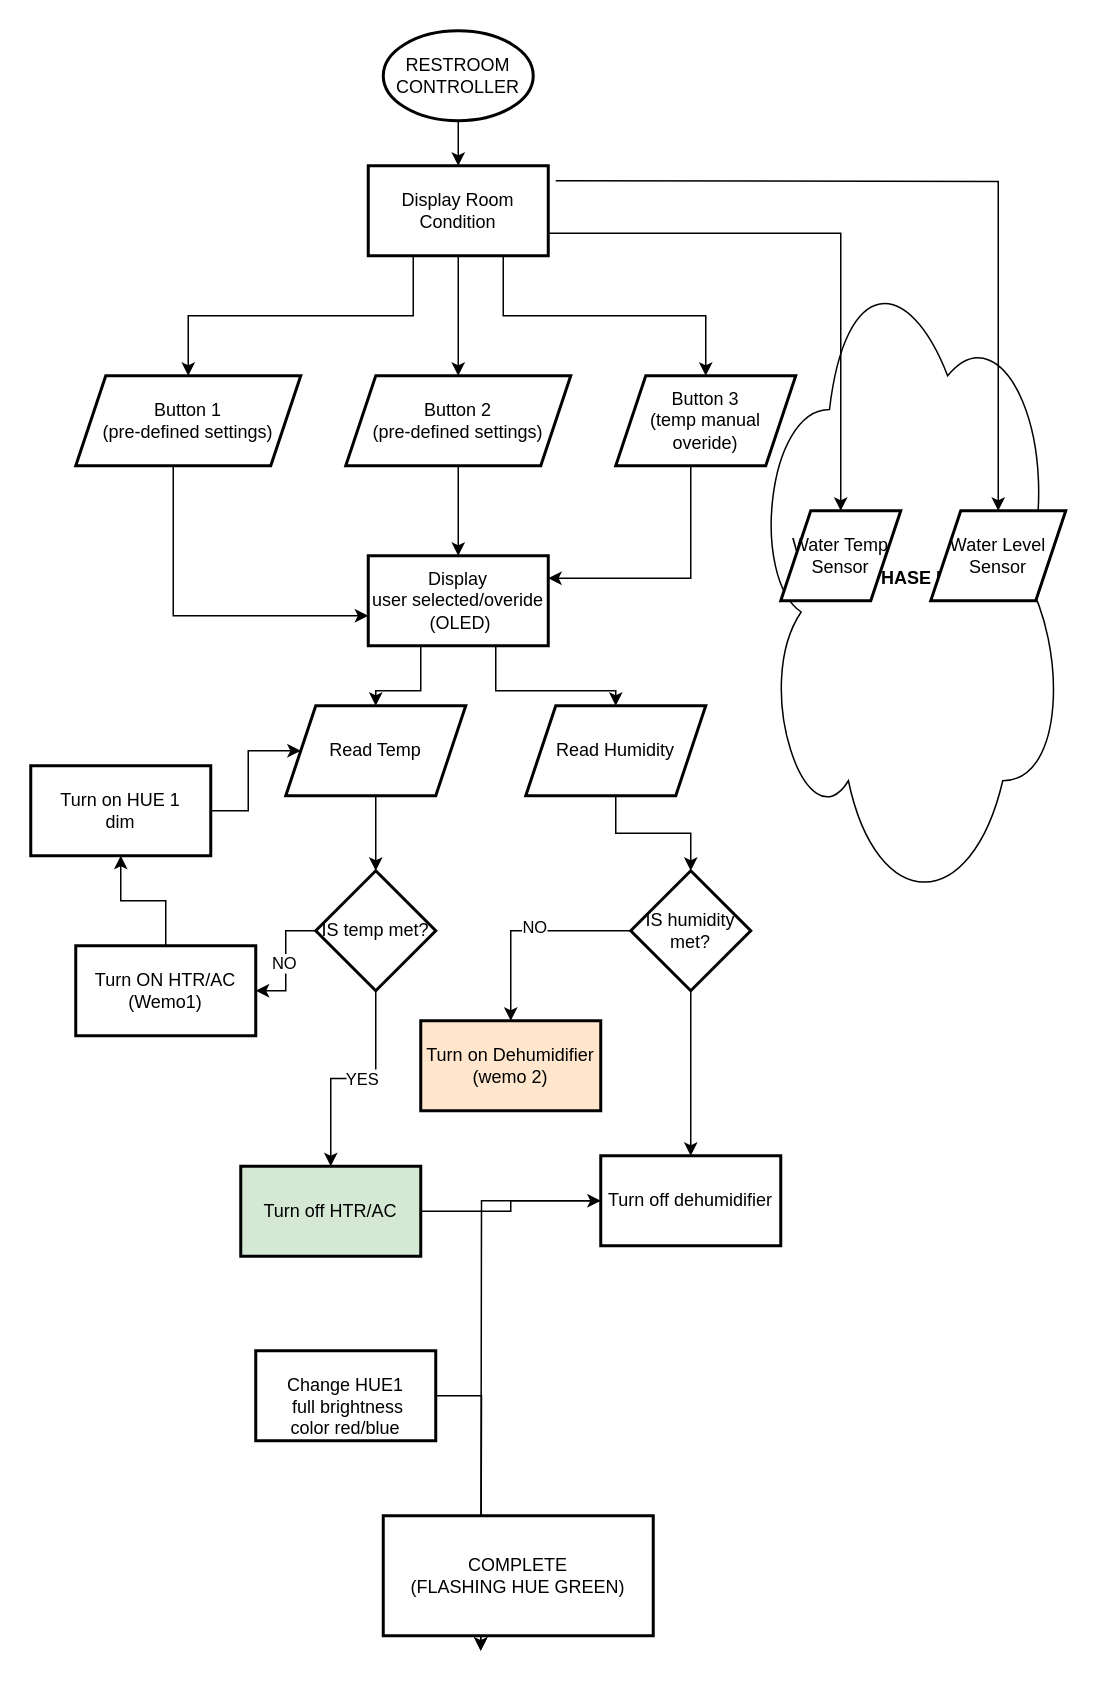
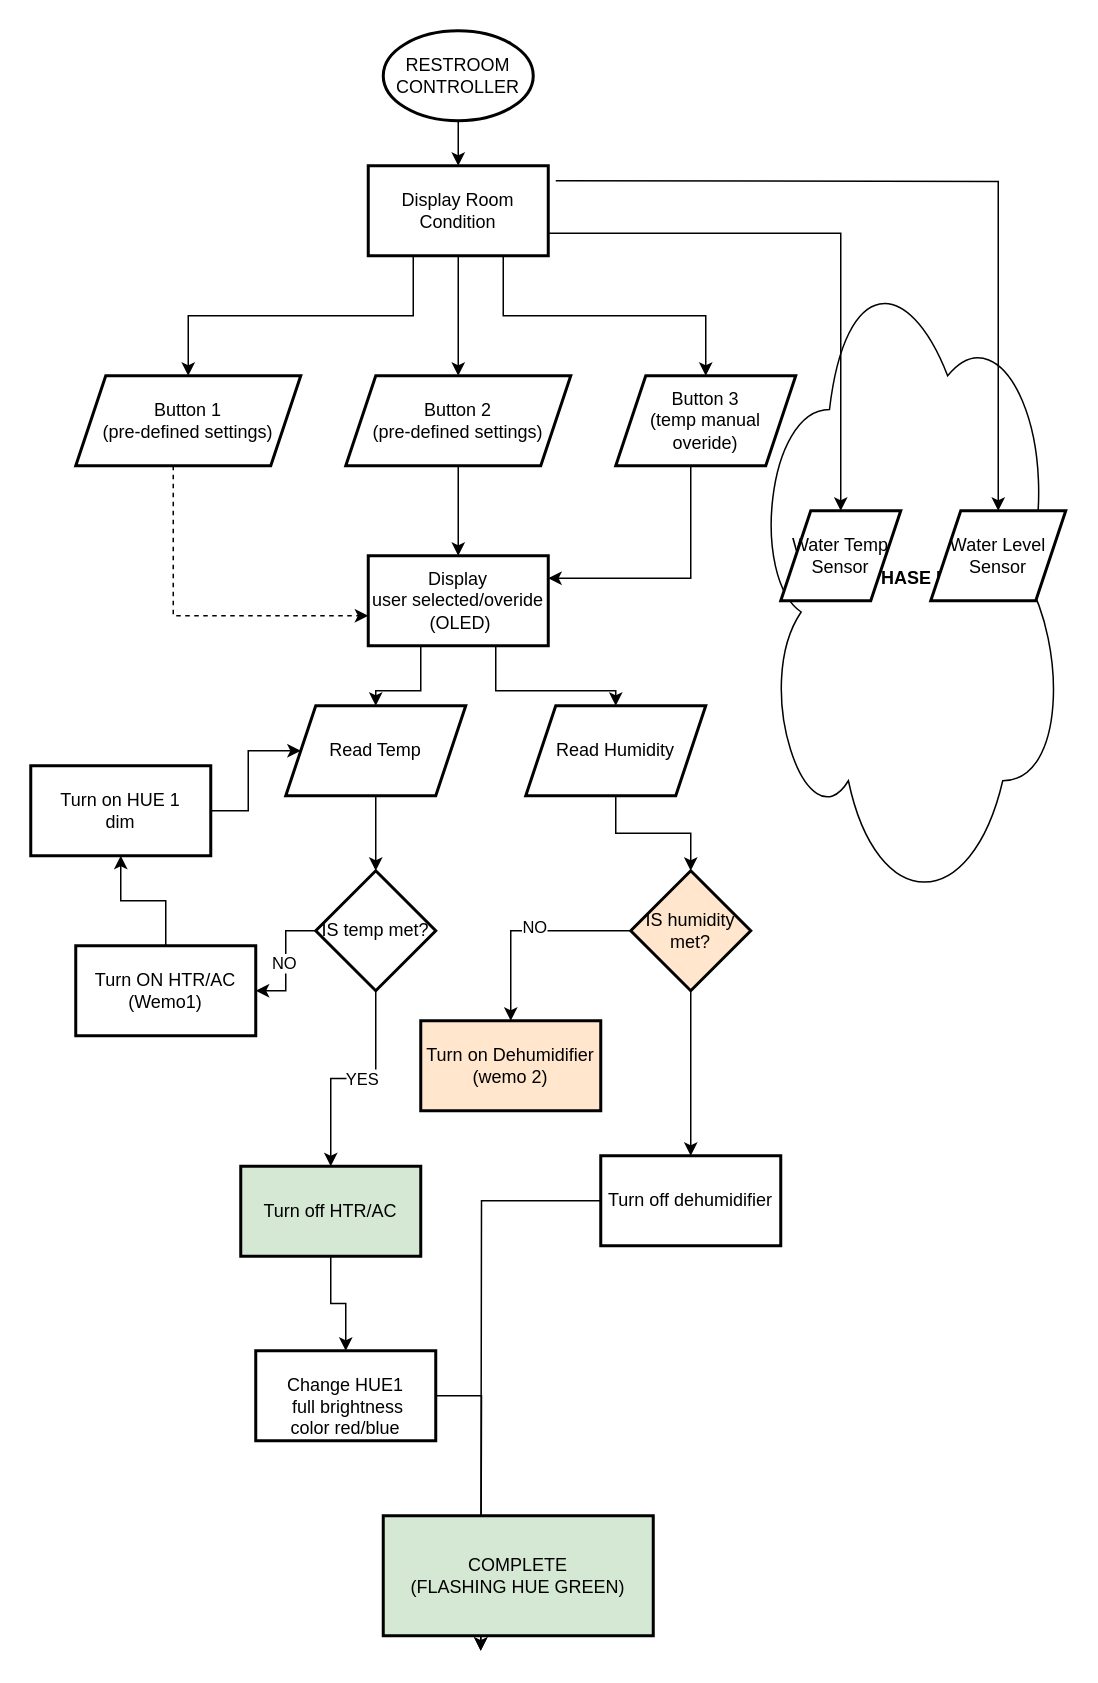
  <mxCell id="0" />
  <mxCell id="1" parent="0" />
  <mxCell id="2" value="&lt;b&gt;PHASE II&lt;/b&gt;" style="ellipse;shape=cloud;whiteSpace=wrap;html=1;" vertex="1" parent="1"><mxGeometry x="500" y="160" width="210" height="450" as="geometry" /></mxCell>
  <mxCell id="3" value="" style="edgeStyle=orthogonalEdgeStyle;rounded=0;orthogonalLoop=1;jettySize=auto;html=1;" edge="1" parent="1" source="4" target="10"><mxGeometry relative="1" as="geometry" /></mxCell>
  <mxCell id="4" value="RESTROOM CONTROLLER" style="strokeWidth=2;html=1;shape=mxgraph.flowchart.start_1;whiteSpace=wrap;" vertex="1" parent="1"><mxGeometry x="255" y="20" width="100" height="60" as="geometry" /></mxCell>
  <mxCell id="5" value="" style="edgeStyle=orthogonalEdgeStyle;rounded=0;orthogonalLoop=1;jettySize=auto;html=1;exitX=0.25;exitY=1;exitDx=0;exitDy=0;" edge="1" parent="1" source="10" target="12"><mxGeometry relative="1" as="geometry" /></mxCell>
  <mxCell id="6" value="" style="edgeStyle=orthogonalEdgeStyle;rounded=0;orthogonalLoop=1;jettySize=auto;html=1;" edge="1" parent="1" source="10" target="14"><mxGeometry relative="1" as="geometry" /></mxCell>
  <mxCell id="7" value="" style="edgeStyle=orthogonalEdgeStyle;rounded=0;orthogonalLoop=1;jettySize=auto;html=1;exitX=0.75;exitY=1;exitDx=0;exitDy=0;" edge="1" parent="1" source="10" target="16"><mxGeometry relative="1" as="geometry" /></mxCell>
  <mxCell id="8" value="" style="edgeStyle=orthogonalEdgeStyle;rounded=0;orthogonalLoop=1;jettySize=auto;html=1;" edge="1" parent="1" target="46"><mxGeometry relative="1" as="geometry"><mxPoint x="370" y="120" as="sourcePoint" /></mxGeometry></mxCell>
  <mxCell id="9" style="edgeStyle=orthogonalEdgeStyle;rounded=0;orthogonalLoop=1;jettySize=auto;html=1;exitX=1;exitY=0.75;exitDx=0;exitDy=0;" edge="1" parent="1" source="10" target="45"><mxGeometry relative="1" as="geometry" /></mxCell>
  <mxCell id="10" value="Display Room Condition" style="whiteSpace=wrap;html=1;strokeWidth=2;" vertex="1" parent="1"><mxGeometry x="245" y="110" width="120" height="60" as="geometry" /></mxCell>
- <mxCell id="11" value="" style="edgeStyle=orthogonalEdgeStyle;rounded=0;orthogonalLoop=1;jettySize=auto;html=1;" edge="1" parent="1" source="12" target="19"><mxGeometry relative="1" as="geometry"><Array as="points"><mxPoint x="115" y="410" /><mxPoint x="315" y="410" /></Array></mxGeometry></mxCell>
+ <mxCell id="11" value="" style="edgeStyle=orthogonalEdgeStyle;rounded=0;orthogonalLoop=1;jettySize=auto;html=1;dashed=1;" edge="1" parent="1" source="12" target="19"><mxGeometry relative="1" as="geometry"><Array as="points"><mxPoint x="115" y="410" /><mxPoint x="315" y="410" /></Array></mxGeometry></mxCell>
  <mxCell id="12" value="Button 1&lt;div&gt;(pre-defined settings)&lt;/div&gt;" style="shape=parallelogram;perimeter=parallelogramPerimeter;whiteSpace=wrap;html=1;fixedSize=1;strokeWidth=2;" vertex="1" parent="1"><mxGeometry x="50" y="250" width="150" height="60" as="geometry" /></mxCell>
  <mxCell id="13" value="" style="edgeStyle=orthogonalEdgeStyle;rounded=0;orthogonalLoop=1;jettySize=auto;html=1;" edge="1" parent="1" source="14" target="19"><mxGeometry relative="1" as="geometry" /></mxCell>
  <mxCell id="14" value="Button 2&lt;div&gt;(pre-defined settings)&lt;/div&gt;" style="shape=parallelogram;perimeter=parallelogramPerimeter;whiteSpace=wrap;html=1;fixedSize=1;strokeWidth=2;" vertex="1" parent="1"><mxGeometry x="230" y="250" width="150" height="60" as="geometry" /></mxCell>
  <mxCell id="15" style="edgeStyle=orthogonalEdgeStyle;rounded=0;orthogonalLoop=1;jettySize=auto;html=1;entryX=1;entryY=0.25;entryDx=0;entryDy=0;" edge="1" parent="1" source="16" target="19"><mxGeometry relative="1" as="geometry"><Array as="points"><mxPoint x="460" y="385" /></Array></mxGeometry></mxCell>
  <mxCell id="16" value="Button 3&lt;div&gt;(temp manual overide)&lt;/div&gt;" style="shape=parallelogram;perimeter=parallelogramPerimeter;whiteSpace=wrap;html=1;fixedSize=1;strokeWidth=2;" vertex="1" parent="1"><mxGeometry x="410" y="250" width="120" height="60" as="geometry" /></mxCell>
  <mxCell id="17" value="" style="edgeStyle=orthogonalEdgeStyle;rounded=0;orthogonalLoop=1;jettySize=auto;html=1;" edge="1" parent="1" source="19" target="21"><mxGeometry relative="1" as="geometry"><Array as="points"><mxPoint x="280" y="460" /><mxPoint x="250" y="460" /></Array></mxGeometry></mxCell>
  <mxCell id="18" value="" style="edgeStyle=orthogonalEdgeStyle;rounded=0;orthogonalLoop=1;jettySize=auto;html=1;" edge="1" parent="1" source="19" target="23"><mxGeometry relative="1" as="geometry"><Array as="points"><mxPoint x="330" y="460" /><mxPoint x="410" y="460" /></Array></mxGeometry></mxCell>
  <mxCell id="19" value="Display&lt;div&gt;user selected/overide&lt;/div&gt;&lt;div&gt;&amp;nbsp;(OLED)&lt;/div&gt;" style="whiteSpace=wrap;html=1;strokeWidth=2;" vertex="1" parent="1"><mxGeometry x="245" y="370" width="120" height="60" as="geometry" /></mxCell>
  <mxCell id="20" value="" style="edgeStyle=orthogonalEdgeStyle;rounded=0;orthogonalLoop=1;jettySize=auto;html=1;" edge="1" parent="1" source="21" target="28"><mxGeometry relative="1" as="geometry" /></mxCell>
  <mxCell id="21" value="Read Temp" style="shape=parallelogram;perimeter=parallelogramPerimeter;whiteSpace=wrap;html=1;fixedSize=1;strokeWidth=2;" vertex="1" parent="1"><mxGeometry x="190" y="470" width="120" height="60" as="geometry" /></mxCell>
  <mxCell id="22" value="" style="edgeStyle=orthogonalEdgeStyle;rounded=0;orthogonalLoop=1;jettySize=auto;html=1;" edge="1" parent="1" source="23" target="38"><mxGeometry relative="1" as="geometry" /></mxCell>
  <mxCell id="23" value="Read Humidity" style="shape=parallelogram;perimeter=parallelogramPerimeter;whiteSpace=wrap;html=1;fixedSize=1;strokeWidth=2;" vertex="1" parent="1"><mxGeometry x="350" y="470" width="120" height="60" as="geometry" /></mxCell>
  <mxCell id="24" value="" style="edgeStyle=orthogonalEdgeStyle;rounded=0;orthogonalLoop=1;jettySize=auto;html=1;" edge="1" parent="1" source="28" target="30"><mxGeometry relative="1" as="geometry" /></mxCell>
  <mxCell id="25" value="YES" style="edgeLabel;html=1;align=center;verticalAlign=middle;resizable=0;points=[];" vertex="1" connectable="0" parent="24"><mxGeometry x="-0.076" relative="1" as="geometry"><mxPoint as="offset" /></mxGeometry></mxCell>
  <mxCell id="26" value="" style="edgeStyle=orthogonalEdgeStyle;rounded=0;orthogonalLoop=1;jettySize=auto;html=1;" edge="1" parent="1" source="28" target="32"><mxGeometry relative="1" as="geometry" /></mxCell>
  <mxCell id="27" value="NO" style="edgeLabel;html=1;align=center;verticalAlign=middle;resizable=0;points=[];" vertex="1" connectable="0" parent="26"><mxGeometry x="0.033" y="-2" relative="1" as="geometry"><mxPoint as="offset" /></mxGeometry></mxCell>
  <mxCell id="28" value="IS temp met?" style="rhombus;whiteSpace=wrap;html=1;strokeWidth=2;" vertex="1" parent="1"><mxGeometry x="210" y="580" width="80" height="80" as="geometry" /></mxCell>
- <mxCell id="29" value="" style="edgeStyle=orthogonalEdgeStyle;rounded=0;orthogonalLoop=1;jettySize=auto;html=1;" edge="1" parent="1" source="30" target="43"><mxGeometry relative="1" as="geometry" /></mxCell>
+ <mxCell id="29" value="" style="edgeStyle=orthogonalEdgeStyle;rounded=0;orthogonalLoop=1;jettySize=auto;html=1;" edge="1" parent="1" source="30" target="41"><mxGeometry relative="1" as="geometry" /></mxCell>
  <mxCell id="30" value="Turn off HTR/AC" style="whiteSpace=wrap;html=1;strokeWidth=2;fillColor=#d5e8d4;" vertex="1" parent="1"><mxGeometry x="160" y="777" width="120" height="60" as="geometry" /></mxCell>
  <mxCell id="31" value="" style="edgeStyle=orthogonalEdgeStyle;rounded=0;orthogonalLoop=1;jettySize=auto;html=1;" edge="1" parent="1" source="32" target="34"><mxGeometry relative="1" as="geometry" /></mxCell>
  <mxCell id="32" value="Turn ON HTR/AC&lt;div&gt;(Wemo1)&lt;/div&gt;" style="whiteSpace=wrap;html=1;strokeWidth=2;" vertex="1" parent="1"><mxGeometry x="50" y="630" width="120" height="60" as="geometry" /></mxCell>
  <mxCell id="33" value="" style="edgeStyle=orthogonalEdgeStyle;rounded=0;orthogonalLoop=1;jettySize=auto;html=1;" edge="1" parent="1" source="34" target="21"><mxGeometry relative="1" as="geometry" /></mxCell>
  <mxCell id="34" value="Turn on HUE 1&lt;div&gt;dim&lt;/div&gt;" style="whiteSpace=wrap;html=1;strokeWidth=2;" vertex="1" parent="1"><mxGeometry x="20" y="510" width="120" height="60" as="geometry" /></mxCell>
  <mxCell id="35" value="" style="edgeStyle=orthogonalEdgeStyle;rounded=0;orthogonalLoop=1;jettySize=auto;html=1;" edge="1" parent="1" source="38" target="39"><mxGeometry relative="1" as="geometry" /></mxCell>
  <mxCell id="36" value="NO" style="edgeLabel;html=1;align=center;verticalAlign=middle;resizable=0;points=[];" vertex="1" connectable="0" parent="35"><mxGeometry x="-0.067" y="-3" relative="1" as="geometry"><mxPoint as="offset" /></mxGeometry></mxCell>
  <mxCell id="37" value="" style="edgeStyle=orthogonalEdgeStyle;rounded=0;orthogonalLoop=1;jettySize=auto;html=1;" edge="1" parent="1" source="38" target="43"><mxGeometry relative="1" as="geometry" /></mxCell>
- <mxCell id="38" value="IS humidity met?" style="rhombus;whiteSpace=wrap;html=1;strokeWidth=2;" vertex="1" parent="1"><mxGeometry x="420" y="580" width="80" height="80" as="geometry" /></mxCell>
+ <mxCell id="38" value="IS humidity met?" style="rhombus;whiteSpace=wrap;html=1;strokeWidth=2;fillColor=#ffe6cc;" vertex="1" parent="1"><mxGeometry x="420" y="580" width="80" height="80" as="geometry" /></mxCell>
  <mxCell id="39" value="Turn on Dehumidifier&lt;div&gt;(wemo 2)&lt;/div&gt;" style="whiteSpace=wrap;html=1;strokeWidth=2;fillColor=#ffe6cc;" vertex="1" parent="1"><mxGeometry x="280" y="680" width="120" height="60" as="geometry" /></mxCell>
  <mxCell id="40" style="edgeStyle=orthogonalEdgeStyle;rounded=0;orthogonalLoop=1;jettySize=auto;html=1;" edge="1" parent="1" source="41"><mxGeometry relative="1" as="geometry"><mxPoint x="320" y="1100" as="targetPoint" /></mxGeometry></mxCell>
  <mxCell id="41" value="&lt;div&gt;&lt;br&gt;&lt;/div&gt;&lt;div&gt;&lt;div&gt;Change HUE1&lt;/div&gt;&lt;div&gt;&amp;nbsp;full brightness&lt;/div&gt;&lt;/div&gt;&lt;div&gt;color red/blue&lt;/div&gt;" style="whiteSpace=wrap;html=1;strokeWidth=2;" vertex="1" parent="1"><mxGeometry x="170" y="900" width="120" height="60" as="geometry" /></mxCell>
  <mxCell id="42" value="" style="edgeStyle=orthogonalEdgeStyle;rounded=0;orthogonalLoop=1;jettySize=auto;html=1;" edge="1" parent="1" source="43"><mxGeometry relative="1" as="geometry"><mxPoint x="320" y="1100" as="targetPoint" /></mxGeometry></mxCell>
  <mxCell id="43" value="Turn off dehumidifier" style="whiteSpace=wrap;html=1;strokeWidth=2;" vertex="1" parent="1"><mxGeometry x="400" y="770" width="120" height="60" as="geometry" /></mxCell>
- <mxCell id="44" value="&lt;div&gt;COMPLETE&lt;/div&gt;(FLASHING HUE GREEN)" style="whiteSpace=wrap;html=1;strokeWidth=2;" vertex="1" parent="1"><mxGeometry x="255" y="1010" width="180" height="80" as="geometry" /></mxCell>
+ <mxCell id="44" value="&lt;div&gt;COMPLETE&lt;/div&gt;(FLASHING HUE GREEN)" style="whiteSpace=wrap;html=1;strokeWidth=2;fillColor=#d5e8d4;" vertex="1" parent="1"><mxGeometry x="255" y="1010" width="180" height="80" as="geometry" /></mxCell>
  <mxCell id="45" value="Water Temp&lt;div&gt;Sensor&lt;/div&gt;" style="shape=parallelogram;perimeter=parallelogramPerimeter;whiteSpace=wrap;html=1;fixedSize=1;strokeWidth=2;" vertex="1" parent="1"><mxGeometry x="520" y="340" width="80" height="60" as="geometry" /></mxCell>
  <mxCell id="46" value="Water Level&lt;div&gt;Sensor&lt;/div&gt;" style="shape=parallelogram;perimeter=parallelogramPerimeter;whiteSpace=wrap;html=1;fixedSize=1;strokeWidth=2;" vertex="1" parent="1"><mxGeometry x="620" y="340" width="90" height="60" as="geometry" /></mxCell>
